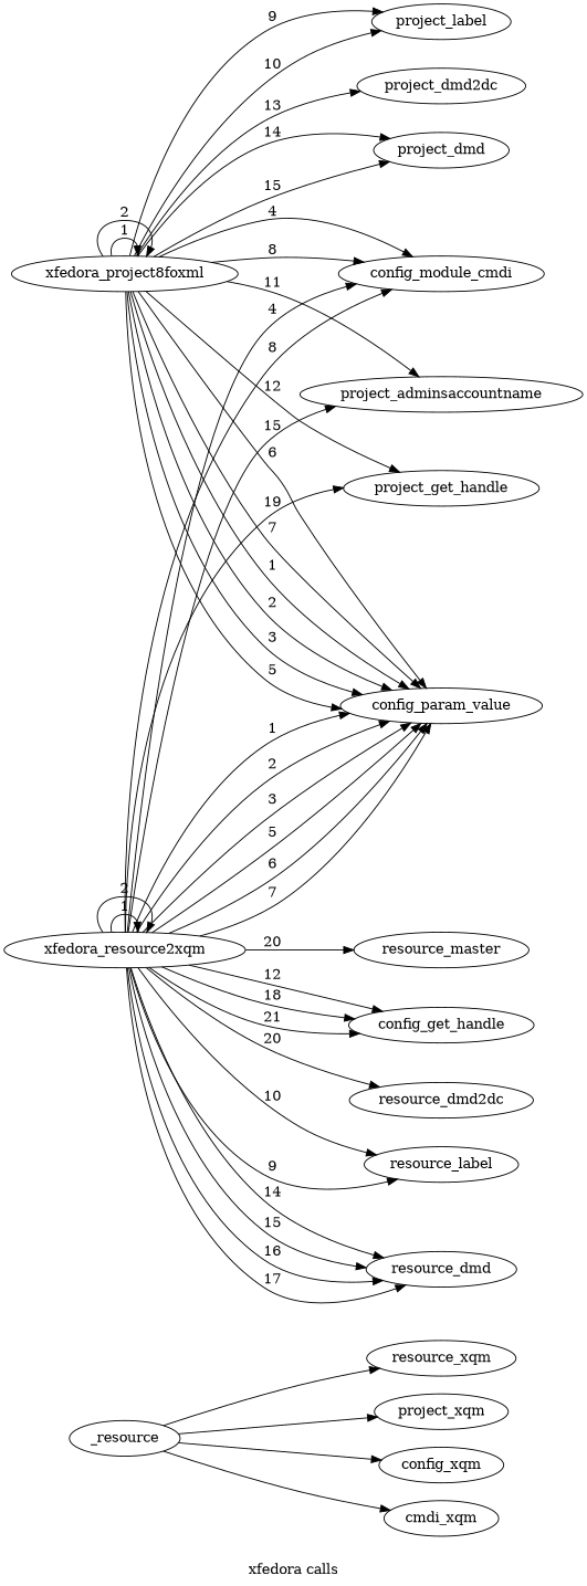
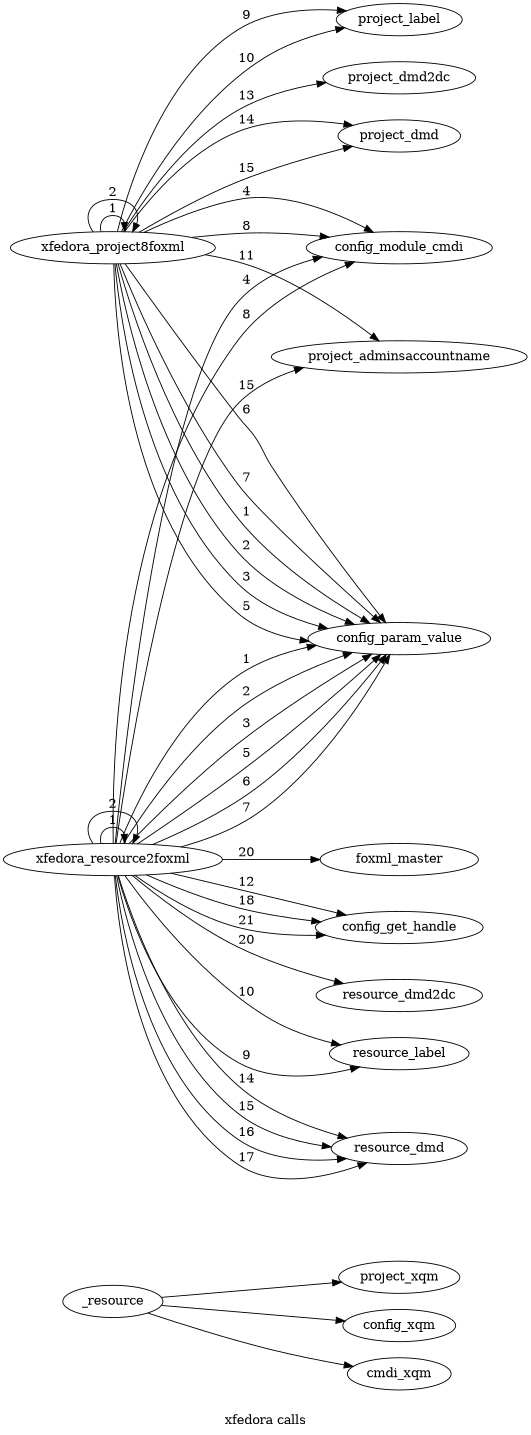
  digraph {
    label="xfedora calls"
    rankdir=LR
    n1 [label=_resource]
-   resource_xqm
    project_xqm
    config_xqm
    cmdi_xqm
    n6 [label=xfedora_project8foxml]
    config_param_value
    n8 [label=config_module_cmdi]
    project_label
    project_adminsaccountname
-   project_get_handle
    project_dmd2dc
    project_dmd
-   xfedora_resource2foxml [label=xfedora_resource2xqm]
+   xfedora_resource2foxml
    resource_label
    n16 [label=config_get_handle]
    resource_dmd2dc
    resource_dmd
-   resource_master
-   n1 -> resource_xqm
+   resource_master [label=foxml_master]
    n1 -> project_xqm
    n1 -> config_xqm
    n1 -> cmdi_xqm
    n6 -> n6 [label=1]
    n6 -> n6 [label=2]
    n6 -> config_param_value [label=1]
    n6 -> config_param_value [label=2]
    n6 -> config_param_value [label=3]
    n6 -> config_param_value [label=5]
    n6 -> config_param_value [label=6]
    n6 -> config_param_value [label=7]
    n6 -> n8 [label=4]
    n6 -> n8 [label=8]
    n6 -> project_label [label=9]
    n6 -> project_label [label=10]
    n6 -> project_adminsaccountname [label=11]
-   n6 -> project_get_handle [label=12]
    n6 -> project_dmd2dc [label=13]
    n6 -> project_dmd [label=14]
    n6 -> project_dmd [label=15]
    xfedora_resource2foxml -> config_param_value [label=1]
    xfedora_resource2foxml -> config_param_value [label=2]
    xfedora_resource2foxml -> config_param_value [label=3]
    xfedora_resource2foxml -> config_param_value [label=5]
    xfedora_resource2foxml -> config_param_value [label=6]
    xfedora_resource2foxml -> config_param_value [label=7]
    xfedora_resource2foxml -> n8 [label=4]
    xfedora_resource2foxml -> n8 [label=8]
    xfedora_resource2foxml -> project_adminsaccountname [label=15]
-   xfedora_resource2foxml -> project_get_handle [label=19]
    xfedora_resource2foxml -> xfedora_resource2foxml [label=1]
    xfedora_resource2foxml -> xfedora_resource2foxml [label=2]
    xfedora_resource2foxml -> resource_label [label=9]
    xfedora_resource2foxml -> resource_label [label=10]
    xfedora_resource2foxml -> n16 [label=12]
    xfedora_resource2foxml -> n16 [label=18]
    xfedora_resource2foxml -> n16 [label=21]
    xfedora_resource2foxml -> resource_dmd2dc [label=20]
    xfedora_resource2foxml -> resource_dmd [label=14]
    xfedora_resource2foxml -> resource_dmd [label=15]
    xfedora_resource2foxml -> resource_dmd [label=16]
    xfedora_resource2foxml -> resource_dmd [label=17]
    xfedora_resource2foxml -> resource_master [label=20]
  }
